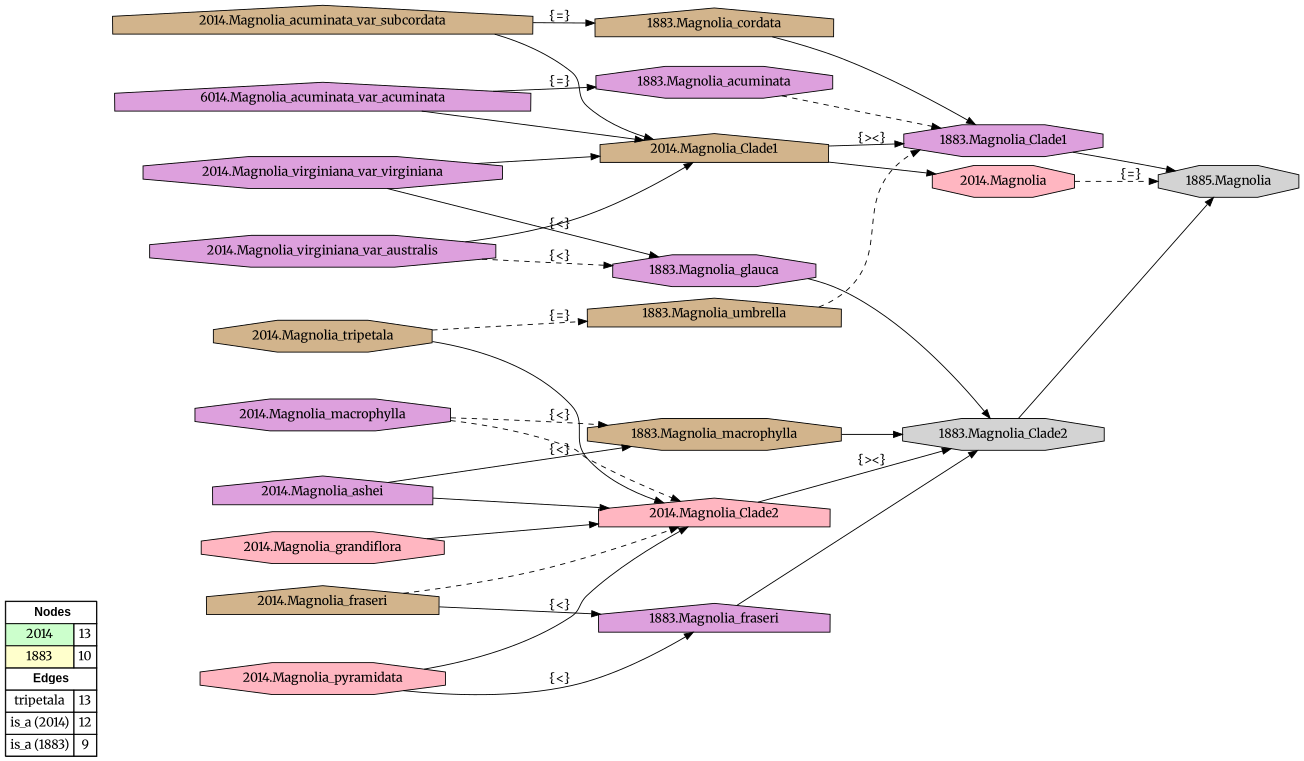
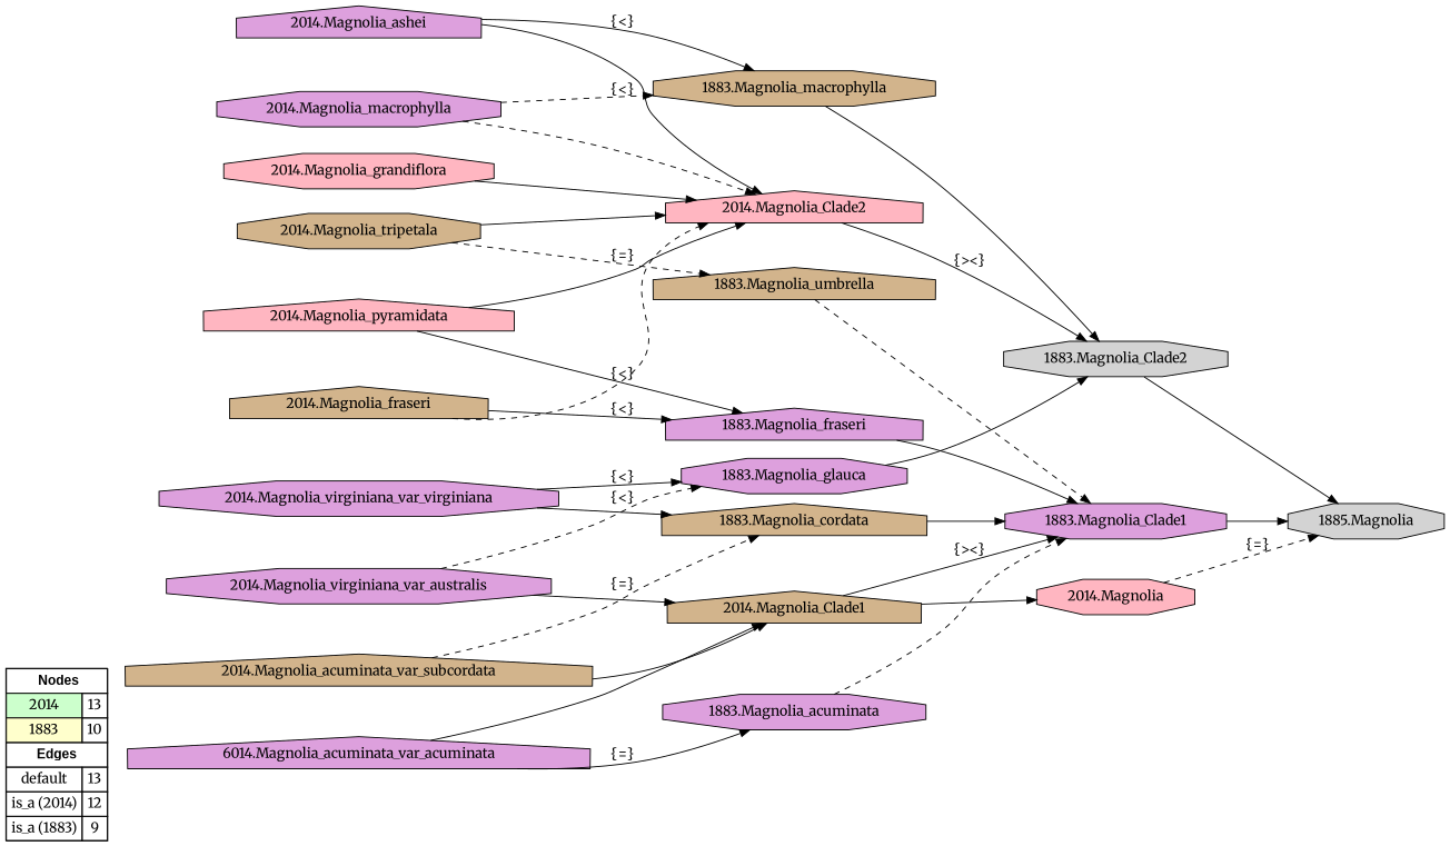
  digraph {
    fontname=Merriweather
    rankdir=LR
    node [fillcolor=plum fontname=Merriweather shape=octagon style=filled]
    edge [color="#000000" constraint=true dir=forward fontname=Merriweather penwidth=1 style=solid]
-   n1 [fillcolor=white label=<   <TABLE BORDER="0" CELLBORDER="1" CELLSPACING="0" CELLPADDING="4">  <TR> <TD COLSPAN="2"><font face="Arial Black"> Nodes</font></TD> </TR>  <TR>   <TD bgcolor="#CCFFCC" fontname="helvetica">2014</TD>   <TD>13</TD>   </TR>  <TR>   <TD bgcolor="#FFFFCC" fontname="helvetica">1883</TD>   <TD>10</TD>   </TR>  <TR> <TD COLSPAN="2"><font face = "Arial Black"> Edges </font></TD> </TR>  <TR>   <TD><font color ="#000000">tripetala</font></TD><TD>13</TD> </TR> <TR>   <TD><font color ="#000000">is_a (2014)</font></TD><TD>12</TD> </TR> <TR>   <TD><font color ="#000000">is_a (1883)</font></TD><TD>9</TD> </TR> </TABLE>   > margin=0 shape=box]
+   n1 [fillcolor=white label=<   <TABLE BORDER="0" CELLBORDER="1" CELLSPACING="0" CELLPADDING="4">  <TR> <TD COLSPAN="2"><font face="Arial Black"> Nodes</font></TD> </TR>  <TR>   <TD bgcolor="#CCFFCC" fontname="helvetica">2014</TD>   <TD>13</TD>   </TR>  <TR>   <TD bgcolor="#FFFFCC" fontname="helvetica">1883</TD>   <TD>10</TD>   </TR>  <TR> <TD COLSPAN="2"><font face = "Arial Black"> Edges </font></TD> </TR>  <TR>   <TD><font color ="#000000">default</font></TD><TD>13</TD> </TR> <TR>   <TD><font color ="#000000">is_a (2014)</font></TD><TD>12</TD> </TR> <TR>   <TD><font color ="#000000">is_a (1883)</font></TD><TD>9</TD> </TR> </TABLE>   > margin=0 shape=box]
    "2014.Magnolia_tripetala" [fillcolor=tan]
    "2014.Magnolia_Clade2" [fillcolor=lightpink shape=house]
    "1883.Magnolia_umbrella" [fillcolor=tan shape=house]
    "1883.Magnolia_Clade2" [fillcolor=lightgrey]
    "1883.Magnolia_Clade1"
    "2014.Magnolia" [fillcolor=lightpink]
    n8 [fillcolor=lightgrey label="1885.Magnolia"]
    "2014.Magnolia_Clade1" [fillcolor=tan shape=house]
    "2014.Magnolia_fraseri" [fillcolor=tan shape=house]
    "1883.Magnolia_fraseri" [shape=house]
    "2014.Magnolia_acuminata_var_subcordata" [fillcolor=tan shape=house]
    "1883.Magnolia_cordata" [fillcolor=tan shape=house]
    "2014.Magnolia_ashei" [shape=house]
    "1883.Magnolia_macrophylla" [fillcolor=tan]
    "2014.Magnolia_grandiflora" [fillcolor=lightpink]
    n17 [label="6014.Magnolia_acuminata_var_acuminata" shape=house]
    "1883.Magnolia_acuminata"
    "2014.Magnolia_virginiana_var_virginiana"
    "1883.Magnolia_glauca"
    "2014.Magnolia_macrophylla"
    "2014.Magnolia_virginiana_var_australis"
-   "2014.Magnolia_pyramidata" [fillcolor=lightpink]
+   "2014.Magnolia_pyramidata" [fillcolor=lightpink shape=house]
    subgraph sub_1 {
      rank=source
      n1
    }
    "2014.Magnolia_tripetala" -> "2014.Magnolia_Clade2"
    "2014.Magnolia_tripetala" -> "1883.Magnolia_umbrella" [label="{=}" style=dashed]
    "2014.Magnolia_Clade2" -> "1883.Magnolia_Clade2" [label="{><}"]
    "1883.Magnolia_umbrella" -> "1883.Magnolia_Clade1" [style=dashed]
    "1883.Magnolia_Clade2" -> n8 [style=bold]
    "1883.Magnolia_Clade1" -> n8 [style=bold]
    "2014.Magnolia" -> n8 [label="{=}" style=dashed]
    "2014.Magnolia_Clade1" -> "1883.Magnolia_Clade1" [label="{><}"]
    "2014.Magnolia_Clade1" -> "2014.Magnolia" [style=bold]
    "2014.Magnolia_fraseri" -> "2014.Magnolia_Clade2" [style=dashed]
    "2014.Magnolia_fraseri" -> "1883.Magnolia_fraseri" [label="{<}" style=bold]
-   "1883.Magnolia_fraseri" -> "1883.Magnolia_Clade2" [style=bold]
+   "1883.Magnolia_fraseri" -> "1883.Magnolia_Clade1" [style=bold]
    "2014.Magnolia_acuminata_var_subcordata" -> "2014.Magnolia_Clade1"
-   "2014.Magnolia_acuminata_var_subcordata" -> "1883.Magnolia_cordata" [label="{=}" style=bold]
+   "2014.Magnolia_acuminata_var_subcordata" -> "1883.Magnolia_cordata" [label="{=}" style=dashed]
    "1883.Magnolia_cordata" -> "1883.Magnolia_Clade1"
    "2014.Magnolia_ashei" -> "2014.Magnolia_Clade2"
    "2014.Magnolia_ashei" -> "1883.Magnolia_macrophylla" [label="{<}"]
    "1883.Magnolia_macrophylla" -> "1883.Magnolia_Clade2" [style=bold]
    "2014.Magnolia_grandiflora" -> "2014.Magnolia_Clade2"
    n17 -> "2014.Magnolia_Clade1"
    n17 -> "1883.Magnolia_acuminata" [label="{=}"]
    "1883.Magnolia_acuminata" -> "1883.Magnolia_Clade1" [style=dashed]
-   "2014.Magnolia_virginiana_var_virginiana" -> "2014.Magnolia_Clade1"
+   "2014.Magnolia_virginiana_var_virginiana" -> "1883.Magnolia_cordata"
    "2014.Magnolia_virginiana_var_virginiana" -> "1883.Magnolia_glauca" [label="{<}"]
    "1883.Magnolia_glauca" -> "1883.Magnolia_Clade2" [style=bold]
    "2014.Magnolia_macrophylla" -> "2014.Magnolia_Clade2" [style=dashed]
    "2014.Magnolia_macrophylla" -> "1883.Magnolia_macrophylla" [label="{<}" style=dashed]
    "2014.Magnolia_virginiana_var_australis" -> "2014.Magnolia_Clade1"
    "2014.Magnolia_virginiana_var_australis" -> "1883.Magnolia_glauca" [label="{<}" style=dashed]
    "2014.Magnolia_pyramidata" -> "2014.Magnolia_Clade2"
    "2014.Magnolia_pyramidata" -> "1883.Magnolia_fraseri" [label="{<}"]
  }
